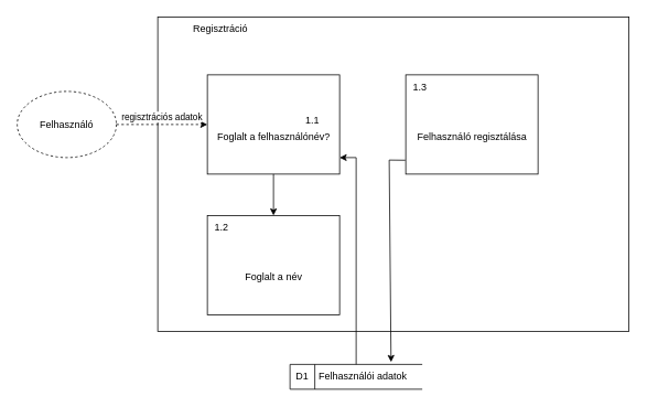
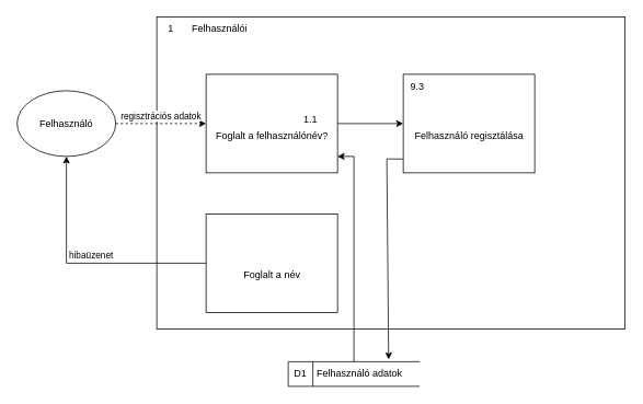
  <mxCell id="0" />
  <mxCell id="1" parent="0" />
  <mxCell id="2" value="" style="html=1;dashed=0;whitespace=wrap;shape=mxgraph.dfd.process;align=center;container=1;collapsible=0;spacingTop=30;" parent="1" vertex="1"><mxGeometry x="190" y="20" width="570" height="380" as="geometry" /></mxCell>
- <mxCell id="4" value="Regisztráció" style="text;html=1;strokeColor=none;fillColor=none;align=left;verticalAlign=middle;whiteSpace=wrap;rounded=0;movable=0;resizable=0;connectable=0;allowArrows=0;rotatable=0;cloneable=0;deletable=0;spacingLeft=6;autosize=1;resizeWidth=0;" parent="2" vertex="1"><mxGeometry x="35" width="90" height="30" as="geometry" /></mxCell>
+ <mxCell id="3" value="1" style="text;html=1;strokeColor=none;fillColor=none;align=center;verticalAlign=middle;whiteSpace=wrap;rounded=0;movable=0;resizable=0;rotatable=0;cloneable=0;deletable=0;connectable=0;allowArrows=0;pointerEvents=1;" parent="2" vertex="1"><mxGeometry width="35" height="30" as="geometry" /></mxCell>
+ <mxCell id="4" value="Felhasználói" style="text;html=1;strokeColor=none;fillColor=none;align=left;verticalAlign=middle;whiteSpace=wrap;rounded=0;movable=0;resizable=0;connectable=0;allowArrows=0;rotatable=0;cloneable=0;deletable=0;spacingLeft=6;autosize=1;resizeWidth=0;" parent="2" vertex="1"><mxGeometry x="35" width="90" height="30" as="geometry" /></mxCell>
  <mxCell id="5" value="Foglalt a felhasználónév?" style="html=1;dashed=0;whitespace=wrap;shape=mxgraph.dfd.process2;align=center;container=1;collapsible=0;spacingTop=30;" parent="2" vertex="1"><mxGeometry x="60" y="70" width="160" height="120" as="geometry" /></mxCell>
  <mxCell id="6" value="1.1" style="text;html=1;strokeColor=none;fillColor=none;align=center;verticalAlign=middle;whiteSpace=wrap;rounded=0;connectable=0;allowArrows=0;editable=1;movable=0;resizable=0;rotatable=0;deletable=0;locked=0;cloneable=0;" parent="5" vertex="1"><mxGeometry x="110" y="40" width="35" height="30" as="geometry" /></mxCell>
  <mxCell id="7" value="" style="text;strokeColor=none;fillColor=none;align=left;verticalAlign=middle;whiteSpace=wrap;rounded=0;autosize=1;connectable=0;allowArrows=0;movable=0;resizable=0;rotatable=0;deletable=0;cloneable=0;spacingLeft=6;fontStyle=0;html=1;" parent="5" vertex="1"><mxGeometry x="35" y="-5" width="50" height="40" as="geometry" /></mxCell>
  <mxCell id="8" value="Foglalt a név" style="html=1;dashed=0;whitespace=wrap;shape=mxgraph.dfd.process2;align=center;container=1;collapsible=0;spacingTop=30;" parent="2" vertex="1"><mxGeometry x="60" y="240" width="160" height="120" as="geometry" /></mxCell>
- <mxCell id="9" value="1.2" style="text;html=1;strokeColor=none;fillColor=none;align=center;verticalAlign=middle;whiteSpace=wrap;rounded=0;connectable=0;allowArrows=0;editable=1;movable=0;resizable=0;rotatable=0;deletable=0;locked=0;cloneable=0;" parent="8" vertex="1"><mxGeometry width="35" height="30" as="geometry" /></mxCell>
  <mxCell id="10" value="" style="text;strokeColor=none;fillColor=none;align=left;verticalAlign=middle;whiteSpace=wrap;rounded=0;autosize=1;connectable=0;allowArrows=0;movable=0;resizable=0;rotatable=0;deletable=0;cloneable=0;spacingLeft=6;fontStyle=0;html=1;" parent="8" vertex="1"><mxGeometry x="35" y="-5" width="50" height="40" as="geometry" /></mxCell>
  <mxCell id="11" value="Felhasználó regisztálása" style="html=1;dashed=0;whitespace=wrap;shape=mxgraph.dfd.process2;align=center;container=1;collapsible=0;spacingTop=30;" parent="2" vertex="1"><mxGeometry x="300" y="70" width="160" height="120" as="geometry" /></mxCell>
- <mxCell id="12" value="1.3" style="text;html=1;strokeColor=none;fillColor=none;align=center;verticalAlign=middle;whiteSpace=wrap;rounded=0;connectable=0;allowArrows=0;editable=1;movable=0;resizable=0;rotatable=0;deletable=0;locked=0;cloneable=0;" parent="11" vertex="1"><mxGeometry width="35" height="30" as="geometry" /></mxCell>
+ <mxCell id="12" value="9.3" style="text;html=1;strokeColor=none;fillColor=none;align=center;verticalAlign=middle;whiteSpace=wrap;rounded=0;connectable=0;allowArrows=0;editable=1;movable=0;resizable=0;rotatable=0;deletable=0;locked=0;cloneable=0;" parent="11" vertex="1"><mxGeometry width="35" height="30" as="geometry" /></mxCell>
  <mxCell id="13" value="" style="text;strokeColor=none;fillColor=none;align=left;verticalAlign=middle;whiteSpace=wrap;rounded=0;autosize=1;connectable=0;allowArrows=0;movable=0;resizable=0;rotatable=0;deletable=0;cloneable=0;spacingLeft=6;fontStyle=0;html=1;" parent="11" vertex="1"><mxGeometry x="35" y="-5" width="50" height="40" as="geometry" /></mxCell>
- <mxCell id="14" value="" style="endArrow=classic;html=1;rounded=0;verticalAlign=bottom;" parent="2" source="5" target="8" edge="1"><mxGeometry width="50" height="50" relative="1" as="geometry"><mxPoint x="170" y="250" as="sourcePoint" /><mxPoint x="290" y="250" as="targetPoint" /></mxGeometry></mxCell>
- <mxCell id="16" value="Felhasználó" style="ellipse;whiteSpace=wrap;html=1;dashed=1;" parent="1" vertex="1"><mxGeometry x="20" y="110" width="120" height="80" as="geometry" /></mxCell>
+ <mxCell id="15" value="" style="endArrow=classic;html=1;rounded=0;verticalAlign=bottom;" parent="2" source="5" target="11" edge="1"><mxGeometry width="50" height="50" relative="1" as="geometry"><mxPoint x="170" y="250" as="sourcePoint" /><mxPoint x="290" y="250" as="targetPoint" /></mxGeometry></mxCell>
+ <mxCell id="16" value="Felhasználó" style="ellipse;whiteSpace=wrap;html=1;" parent="1" vertex="1"><mxGeometry x="20" y="110" width="120" height="80" as="geometry" /></mxCell>
  <mxCell id="17" value="regisztrációs adatok" style="endArrow=classic;html=1;rounded=0;verticalAlign=bottom;dashed=1;" parent="1" source="16" target="5" edge="1"><mxGeometry width="50" height="50" relative="1" as="geometry"><mxPoint x="370" y="220" as="sourcePoint" /><mxPoint x="490" y="220" as="targetPoint" /></mxGeometry></mxCell>
- <mxCell id="19" value="Felhasználói adatok" style="html=1;dashed=0;whitespace=wrap;shape=mxgraph.dfd.dataStoreID;align=left;spacingLeft=33;container=1;collapsible=0;autosize=0;" parent="1" vertex="1"><mxGeometry x="350" y="440" width="160" height="30" as="geometry" /></mxCell>
+ <mxCell id="18" value="hibaüzenet" style="endArrow=classic;html=1;rounded=0;verticalAlign=bottom;" parent="1" source="8" target="16" edge="1"><mxGeometry x="-0.067" width="50" height="50" relative="1" as="geometry"><mxPoint x="370" y="220" as="sourcePoint" /><mxPoint x="490" y="220" as="targetPoint" /><Array as="points"><mxPoint x="80" y="320" /></Array><mxPoint as="offset" /></mxGeometry></mxCell>
+ <mxCell id="19" value="Felhasználó adatok" style="html=1;dashed=0;whitespace=wrap;shape=mxgraph.dfd.dataStoreID;align=left;spacingLeft=33;container=1;collapsible=0;autosize=0;" parent="1" vertex="1"><mxGeometry x="350" y="440" width="160" height="30" as="geometry" /></mxCell>
  <mxCell id="20" value="D1" style="text;html=1;strokeColor=none;fillColor=none;align=center;verticalAlign=middle;whiteSpace=wrap;rounded=0;movable=0;resizable=0;rotatable=0;cloneable=0;deletable=0;allowArrows=0;connectable=0;" parent="19" vertex="1"><mxGeometry width="30" height="30" as="geometry" /></mxCell>
  <mxCell id="21" value="" style="endArrow=classic;html=1;rounded=0;verticalAlign=bottom;" parent="1" source="19" edge="1"><mxGeometry width="50" height="50" relative="1" as="geometry"><mxPoint x="370" y="300" as="sourcePoint" /><mxPoint x="410" y="190" as="targetPoint" /><Array as="points"><mxPoint x="430" y="190" /></Array></mxGeometry></mxCell>
  <mxCell id="22" value="" style="endArrow=classic;html=1;rounded=0;verticalAlign=bottom;entryX=0.764;entryY=-0.095;entryDx=0;entryDy=0;entryPerimeter=0;exitX=-0.003;exitY=0.86;exitDx=0;exitDy=0;exitPerimeter=0;" parent="1" source="11" target="19" edge="1"><mxGeometry x="-0.042" y="19" width="50" height="50" relative="1" as="geometry"><mxPoint x="370" y="300" as="sourcePoint" /><mxPoint x="490" y="300" as="targetPoint" /><Array as="points"><mxPoint x="470" y="193" /></Array><mxPoint as="offset" /></mxGeometry></mxCell>
